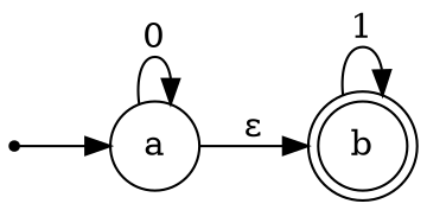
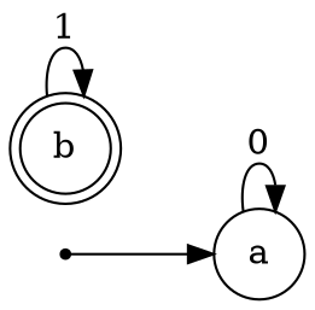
  digraph {
    rankdir=LR
    S [shape=point]
    a [shape=circle]
    b [shape=doublecircle]
    S -> a
    a -> a [label=0]
-   a -> b [label="&#949;"]
    b -> b [label=1]
  }
